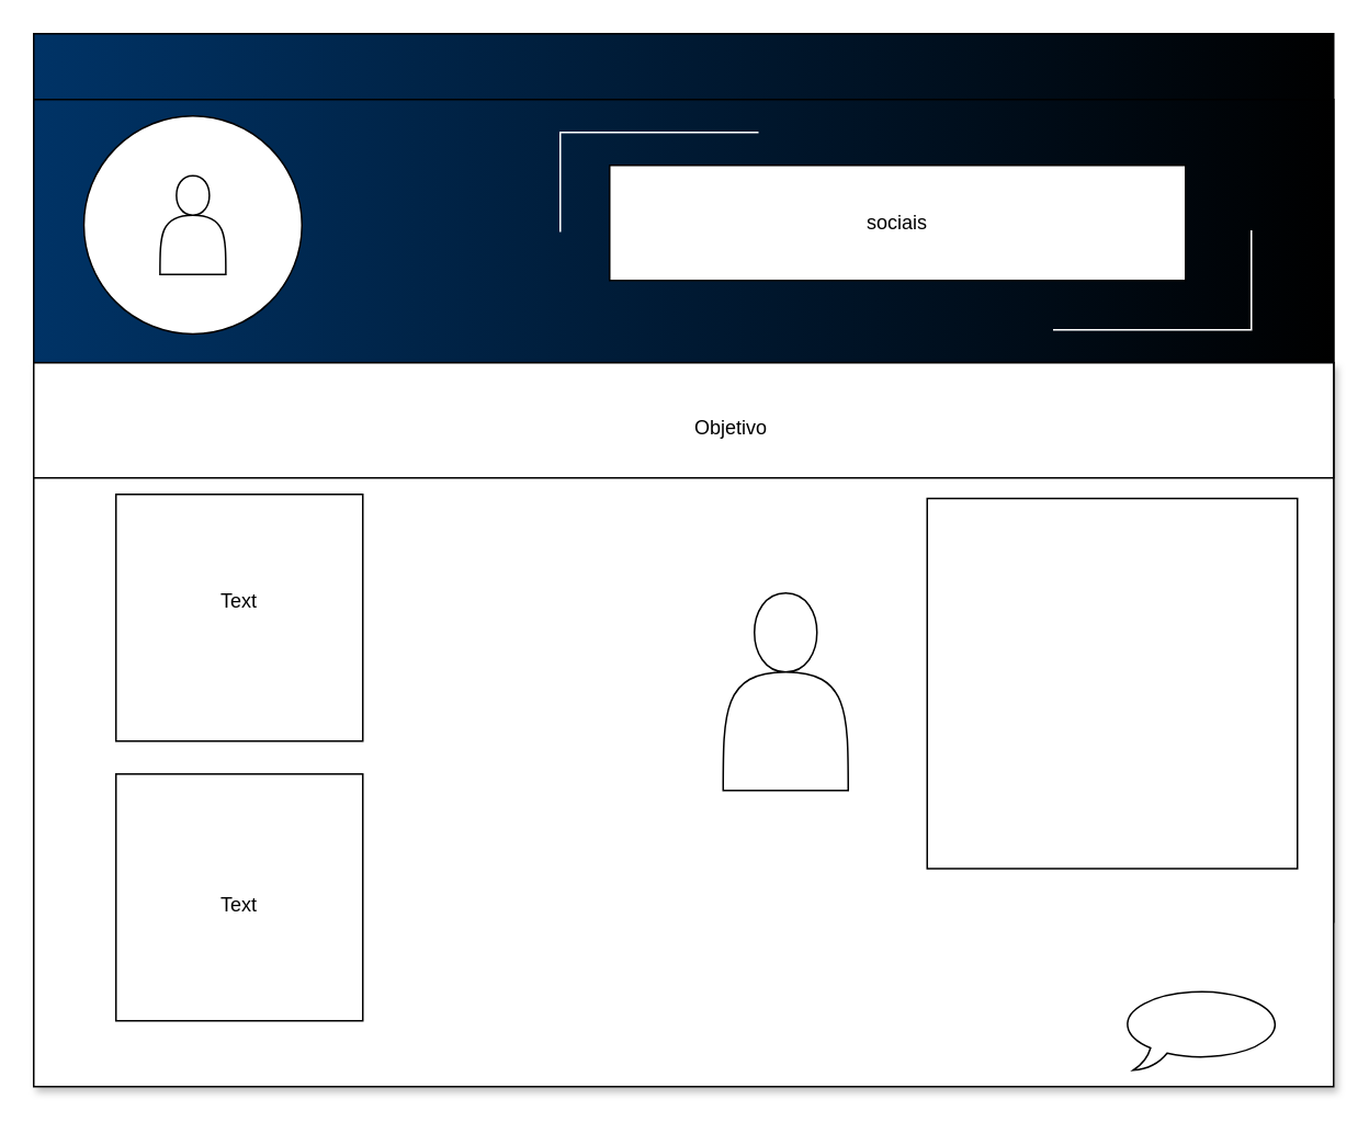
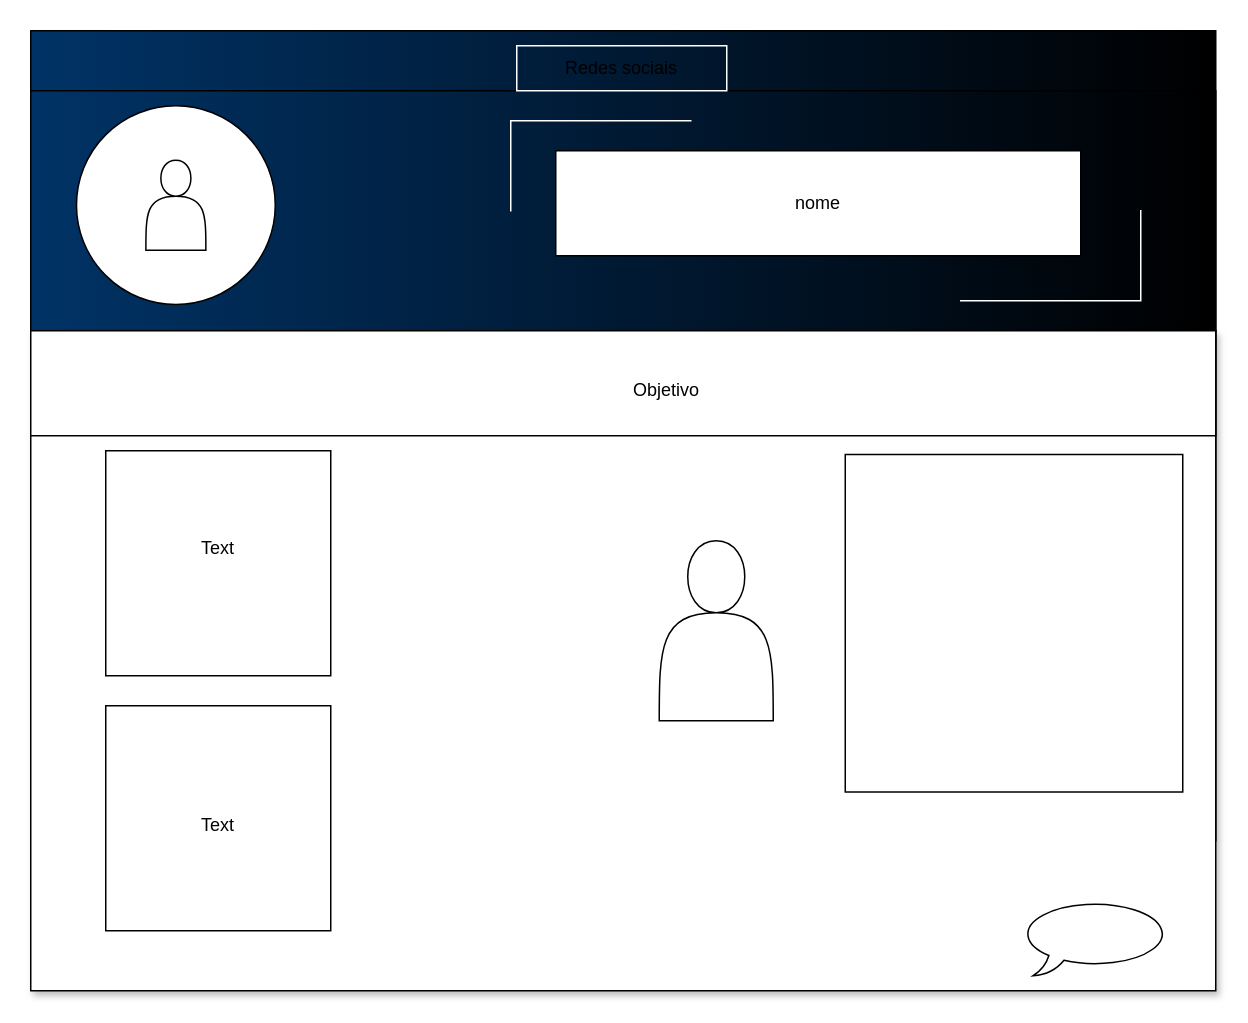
  <mxCell id="0" />
  <mxCell id="1" parent="0" />
  <mxCell id="2" value="" style="rounded=0;whiteSpace=wrap;html=1;gradientColor=#000000;fillColor=#003366;gradientDirection=east;" parent="1" vertex="1"><mxGeometry x="20" y="20" width="790" height="540" as="geometry" /></mxCell>
  <mxCell id="3" value="" style="rounded=0;whiteSpace=wrap;html=1;gradientColor=#003366;fillColor=#000000;gradientDirection=west;" parent="1" vertex="1"><mxGeometry x="20" y="60" width="790" height="160" as="geometry" /></mxCell>
  <mxCell id="4" value="" style="ellipse;whiteSpace=wrap;html=1;aspect=fixed;" parent="1" vertex="1"><mxGeometry x="50.5" y="70" width="132.5" height="132.5" as="geometry" /></mxCell>
  <mxCell id="5" value="" style="shape=actor;whiteSpace=wrap;html=1;" parent="1" vertex="1"><mxGeometry x="96.75" y="106.25" width="40" height="60" as="geometry" /></mxCell>
  <mxCell id="6" value="Text" style="text;html=1;align=center;verticalAlign=middle;whiteSpace=wrap;rounded=0;" parent="1" vertex="1"><mxGeometry x="530" y="121.25" width="60" height="30" as="geometry" /></mxCell>
  <mxCell id="7" value="" style="rounded=0;whiteSpace=wrap;html=1;" parent="1" vertex="1"><mxGeometry x="370" y="100" width="350" height="70" as="geometry" /></mxCell>
- <mxCell id="8" value="sociais" style="text;html=1;align=center;verticalAlign=middle;whiteSpace=wrap;rounded=0;" parent="1" vertex="1"><mxGeometry x="515" y="120" width="60" height="30" as="geometry" /></mxCell>
+ <mxCell id="8" value="nome" style="text;html=1;align=center;verticalAlign=middle;whiteSpace=wrap;rounded=0;" parent="1" vertex="1"><mxGeometry x="515" y="120" width="60" height="30" as="geometry" /></mxCell>
+ <mxCell id="9" value="Redes sociais" style="text;html=1;align=center;verticalAlign=middle;whiteSpace=wrap;rounded=0;strokeColor=#FFFFFF;" parent="1" vertex="1"><mxGeometry x="344" y="30" width="140" height="30" as="geometry" /></mxCell>
  <mxCell id="10" value="" style="shape=partialRectangle;whiteSpace=wrap;html=1;bottom=0;right=0;fillColor=none;strokeColor=#FFFFFF;" parent="1" vertex="1"><mxGeometry x="340" y="80" width="120" height="60" as="geometry" /></mxCell>
  <mxCell id="11" value="" style="shape=partialRectangle;whiteSpace=wrap;html=1;top=0;left=0;fillColor=none;strokeColor=#FFFFFF;" parent="1" vertex="1"><mxGeometry x="640" y="140" width="120" height="60" as="geometry" /></mxCell>
  <mxCell id="12" value="" style="rounded=0;whiteSpace=wrap;html=1;glass=0;shadow=1;textShadow=1;gradientColor=none;" parent="1" vertex="1"><mxGeometry x="20" y="220" width="790" height="440" as="geometry" /></mxCell>
  <mxCell id="13" value="" style="rounded=0;whiteSpace=wrap;html=1;" parent="1" vertex="1"><mxGeometry x="20" y="220" width="790" height="70" as="geometry" /></mxCell>
  <mxCell id="14" value="Objetivo" style="text;html=1;align=center;verticalAlign=middle;whiteSpace=wrap;rounded=0;" parent="1" vertex="1"><mxGeometry x="414" y="245" width="60" height="30" as="geometry" /></mxCell>
  <mxCell id="15" value="" style="whiteSpace=wrap;html=1;aspect=fixed;" parent="1" vertex="1"><mxGeometry x="70" y="300" width="150" height="150" as="geometry" /></mxCell>
  <mxCell id="16" value="" style="whiteSpace=wrap;html=1;aspect=fixed;" parent="1" vertex="1"><mxGeometry x="70" y="470" width="150" height="150" as="geometry" /></mxCell>
  <mxCell id="17" value="" style="whiteSpace=wrap;html=1;shape=mxgraph.basic.oval_callout" parent="1" vertex="1"><mxGeometry x="680" y="600" width="100" height="50" as="geometry" /></mxCell>
  <mxCell id="18" value="Text" style="text;html=1;align=center;verticalAlign=middle;whiteSpace=wrap;rounded=0;" parent="1" vertex="1"><mxGeometry x="115" y="350" width="60" height="30" as="geometry" /></mxCell>
  <mxCell id="19" value="Text" style="text;html=1;align=center;verticalAlign=middle;whiteSpace=wrap;rounded=0;" parent="1" vertex="1"><mxGeometry x="115" y="535" width="60" height="30" as="geometry" /></mxCell>
  <mxCell id="20" value="" style="whiteSpace=wrap;html=1;aspect=fixed;" parent="1" vertex="1"><mxGeometry x="563" y="302.5" width="225" height="225" as="geometry" /></mxCell>
  <mxCell id="21" value="" style="shape=actor;whiteSpace=wrap;html=1;" parent="1" vertex="1"><mxGeometry x="439" y="360" width="76" height="120" as="geometry" /></mxCell>
